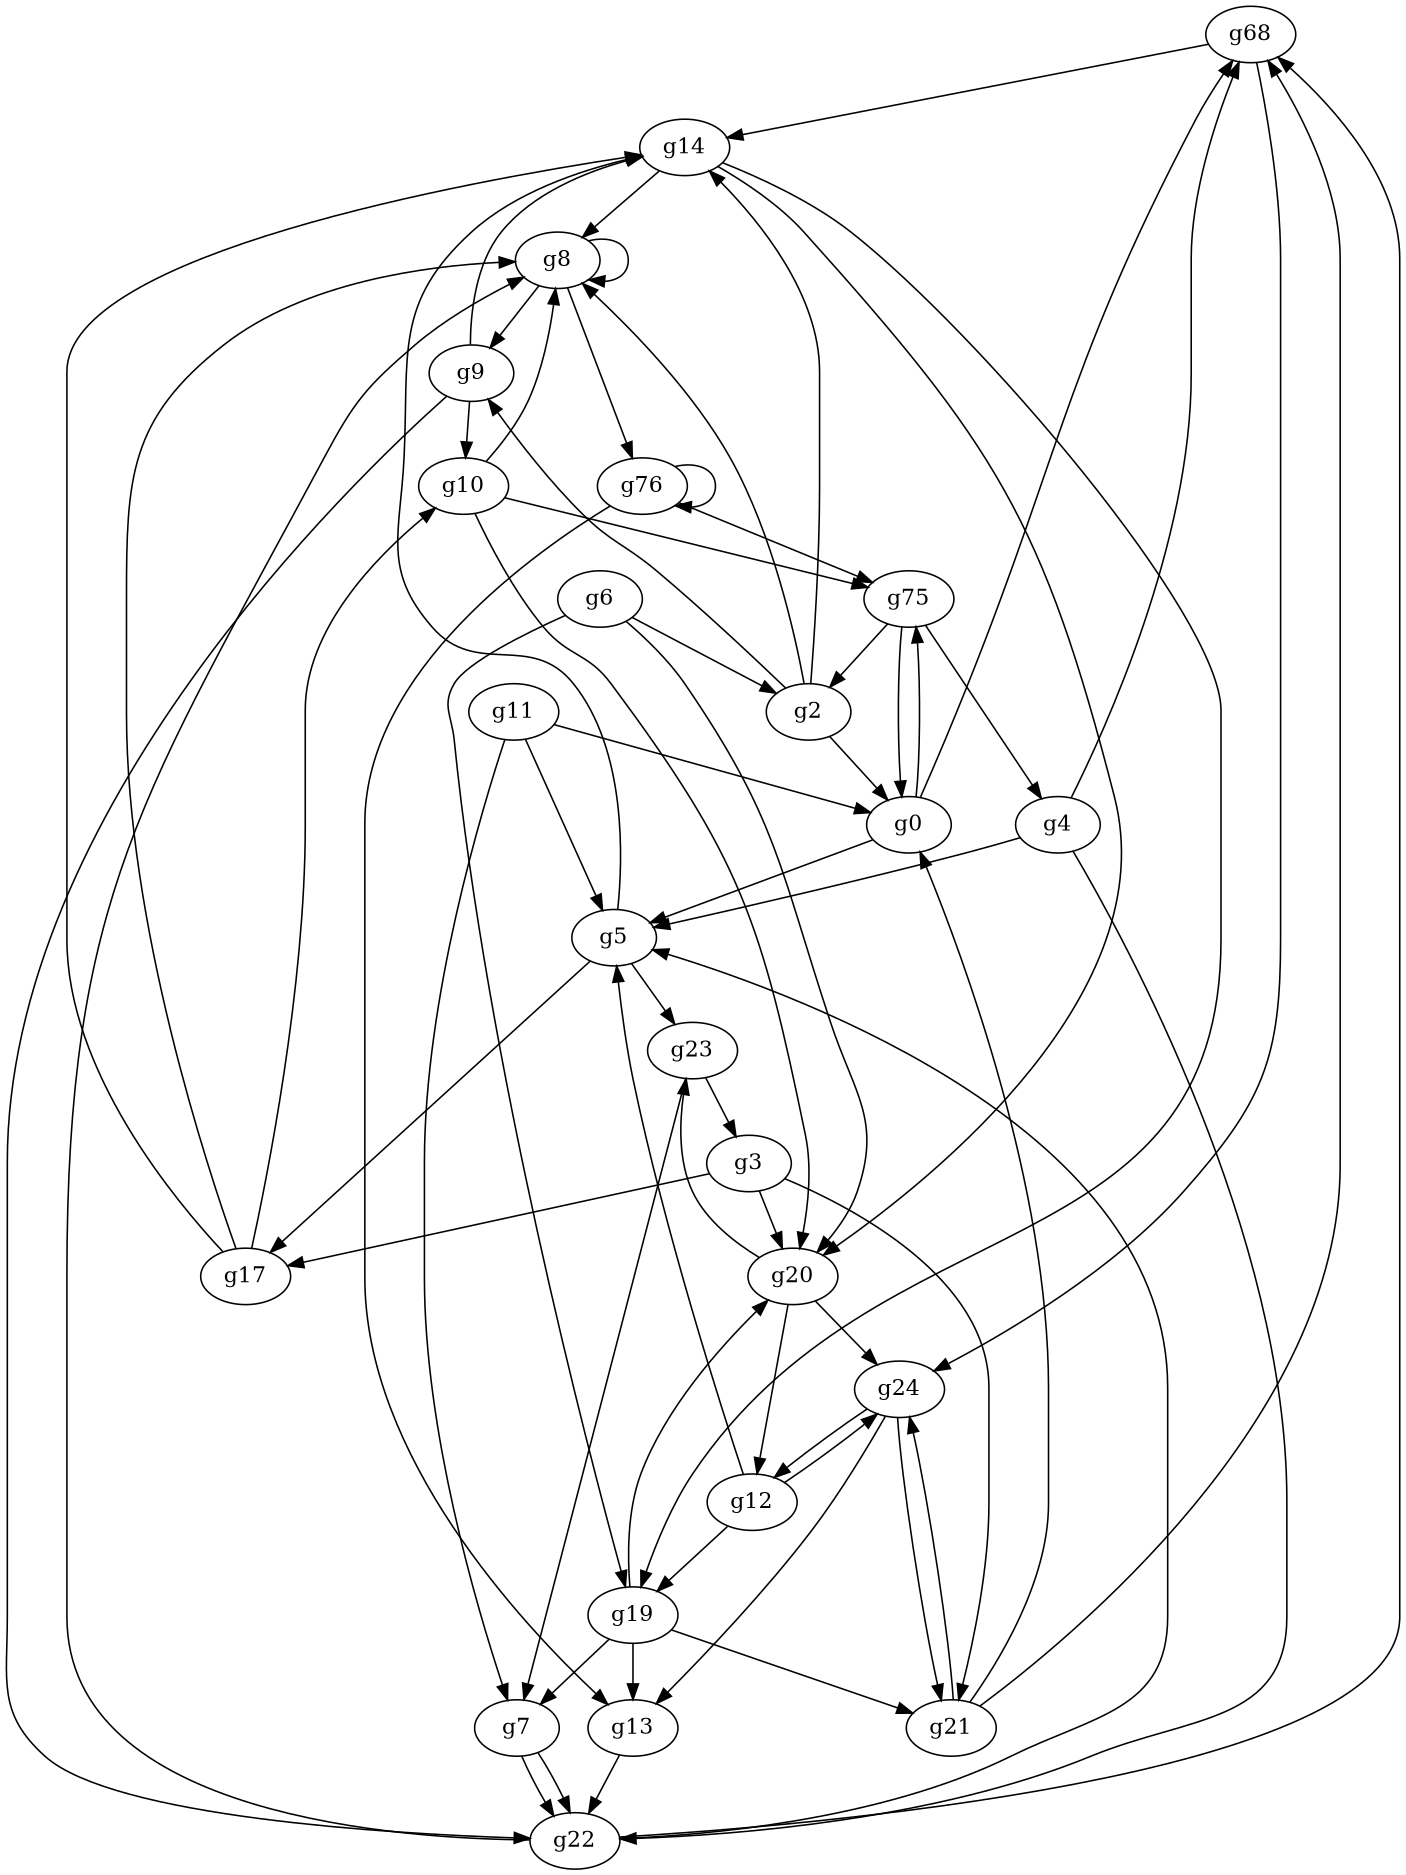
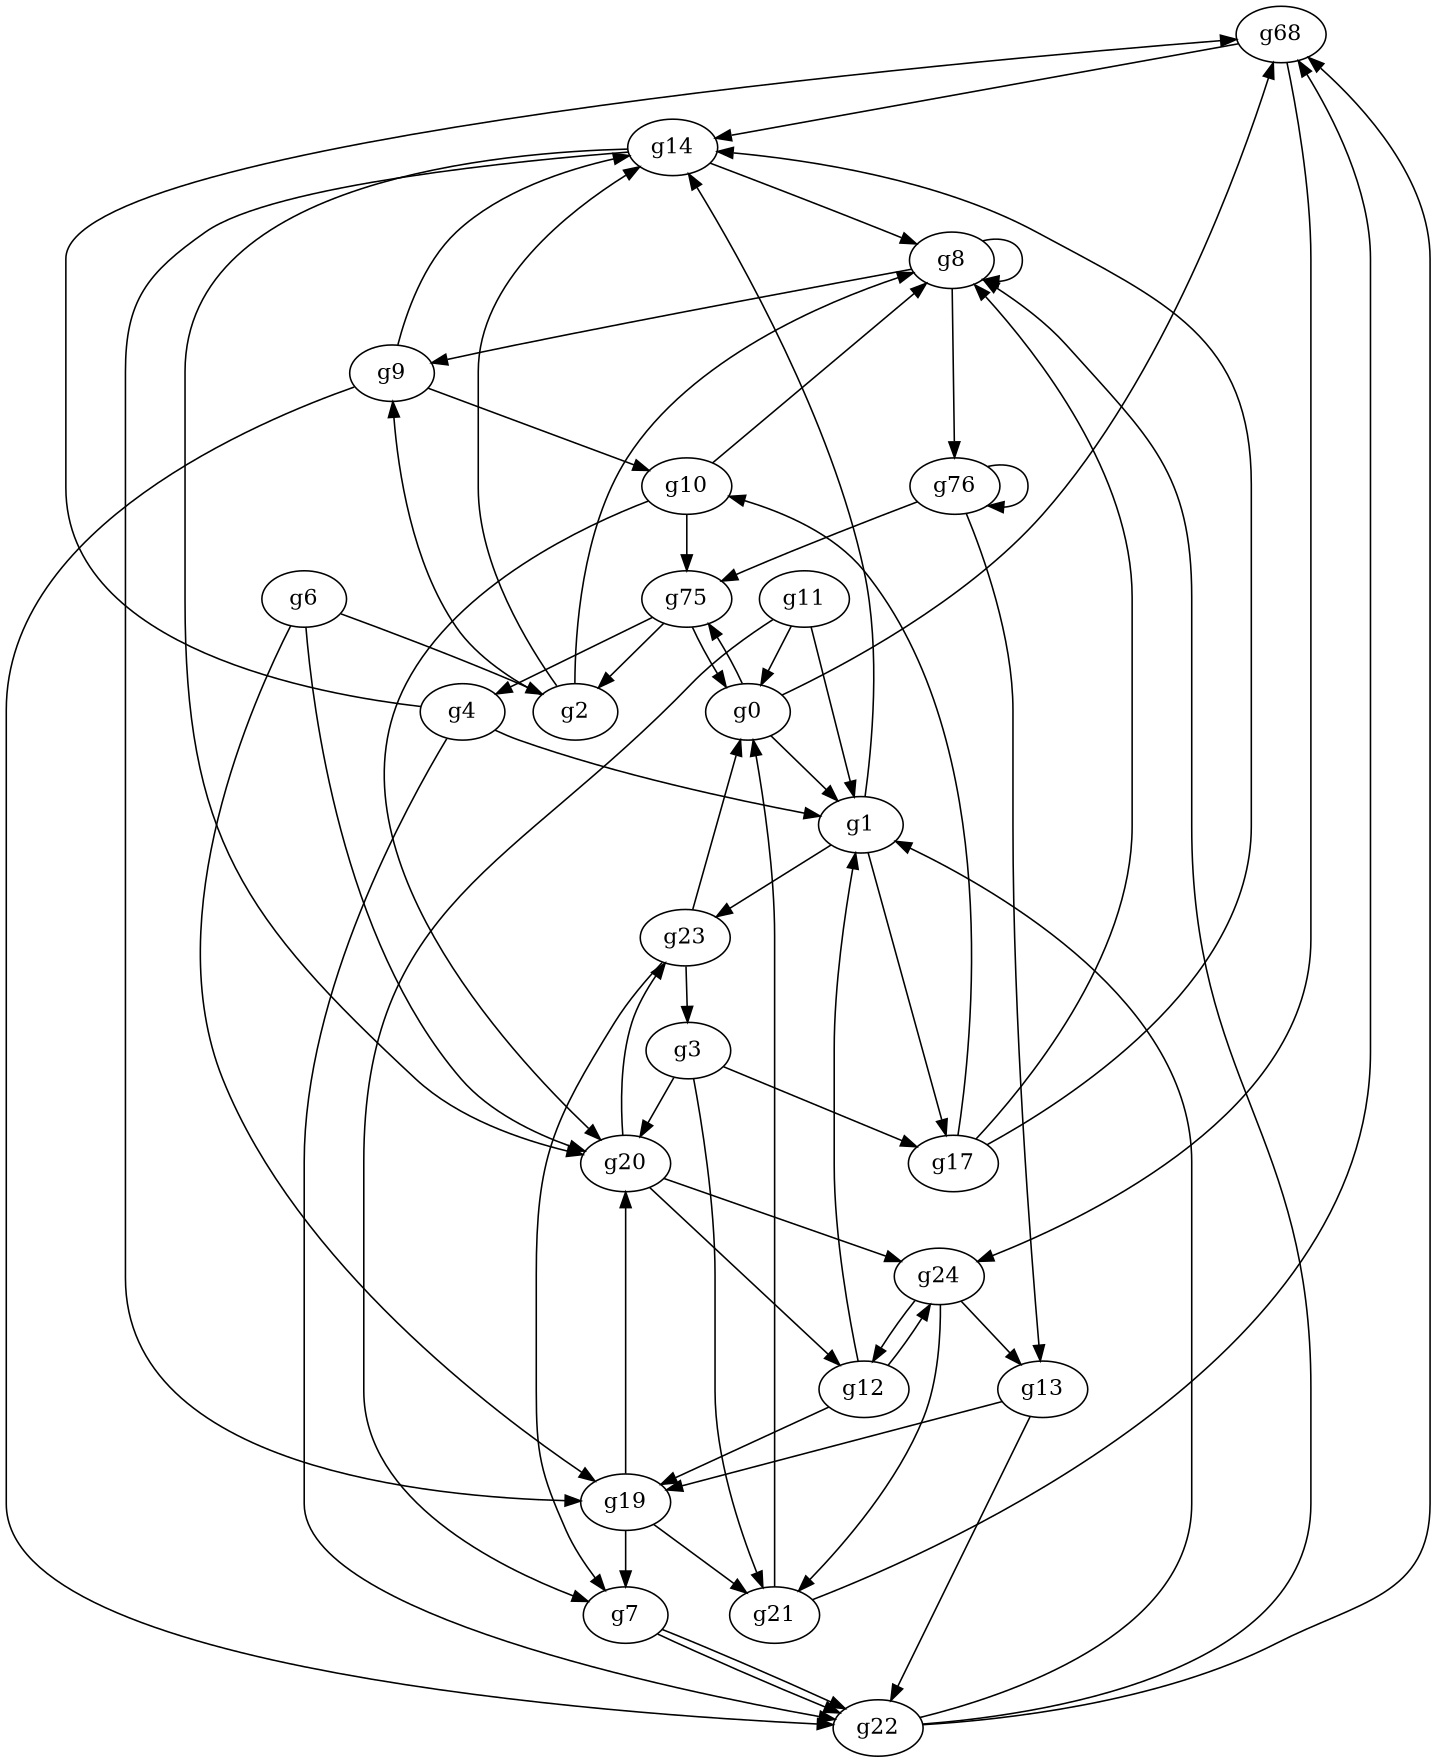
  digraph {
    n1 [label=g68]
    g0
    n3 [label=g75]
-   g1 [label=g5]
+   g1
    g14
    g24
    g2
    g4
    g23
    g17
    g8
    g20
    g19
    g21
    g12
    g13
    g9
    g22
    g3
    g7
    g10
    n22 [label=g76]
    g6
    g11
    n1 -> g14
    n1 -> g24
    g0 -> n1
    g0 -> n3
    g0 -> g1
    n3 -> g0
    n3 -> g2
    n3 -> g4
    g1 -> g14
    g1 -> g23
    g1 -> g17
    g14 -> g8
    g14 -> g20
    g14 -> g19
    g24 -> g21
    g24 -> g12
    g24 -> g13
    g2 -> g14
    g2 -> g8
    g2 -> g9
    g4 -> n1
    g4 -> g1
    g4 -> g22
-   g2 -> g0
+   g23 -> g0
    g23 -> g3
    g23 -> g7
    g17 -> g14
    g17 -> g8
    g17 -> g10
    g8 -> g8
    g8 -> g9
    g8 -> n22
    g20 -> g24
    g20 -> g23
    g20 -> g12
    g19 -> g20
    g19 -> g21
    g19 -> g7
    g21 -> n1
    g21 -> g0
-   g21 -> g24
    g12 -> g1
    g12 -> g24
    g12 -> g19
-   g19 -> g13
+   g13 -> g19
    g13 -> g22
    g9 -> g14
    g9 -> g22
    g9 -> g10
    g22 -> n1
    g22 -> g1
    g22 -> g8
    g3 -> g17
    g3 -> g20
    g3 -> g21
    g7 -> g22
    g7 -> g22
    g10 -> n3
    g10 -> g8
    g10 -> g20
    n22 -> n3
    n22 -> g13
    n22 -> n22
    g6 -> g2
    g6 -> g20
    g6 -> g19
    g11 -> g0
    g11 -> g1
    g11 -> g7
  }
